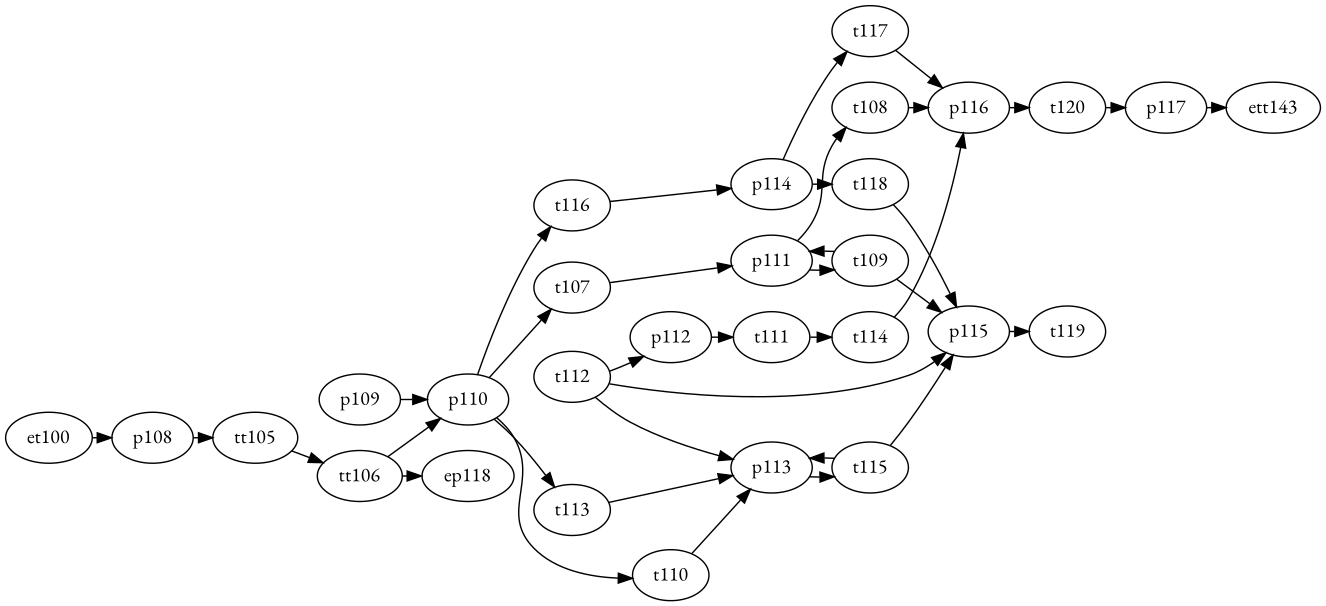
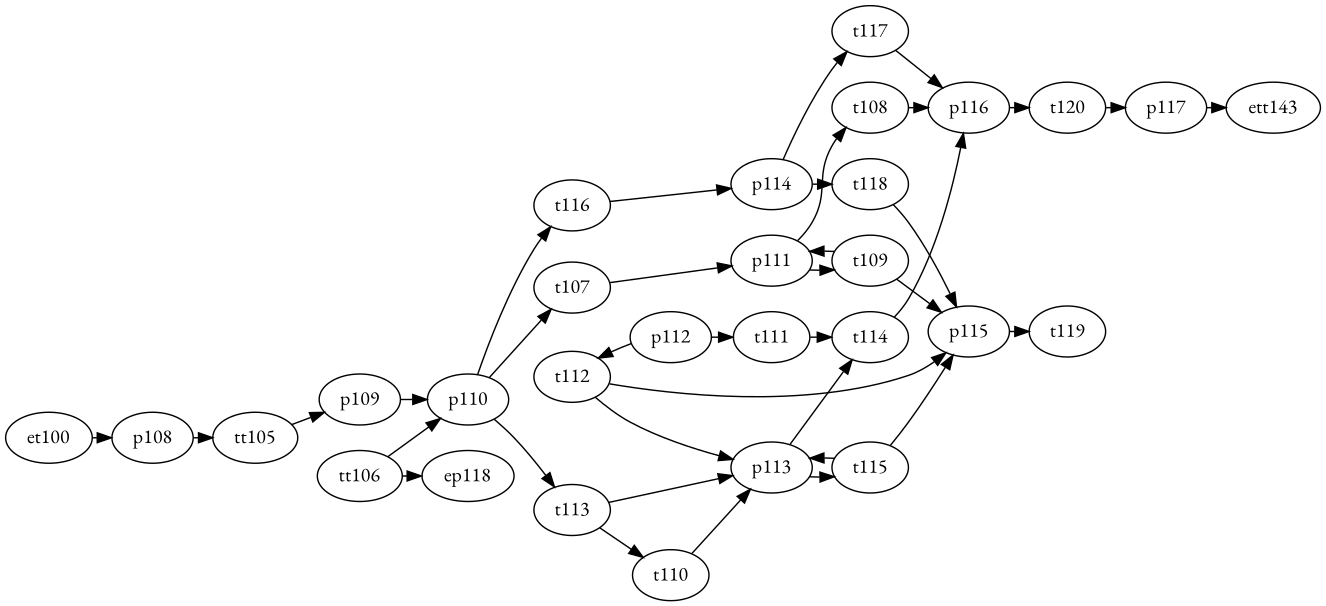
  digraph {
    fontname="EB Garamond"
    nodesep=0.25
    rankdir=LR
    ranksep=0.2
    node [fontname="EB Garamond"]
    edge [fontname="EB Garamond"]
    p108
    tt105
    p109
    p110
    tt106
    ep118
    t107
    t110
    t113
    t116
    p111
    p113
    p114
    t108
    t109
    p116
    p115
    p112
    t111
    t112
    t114
    t115
    t117
    t118
    t119
    t120
    p117
    ett143
    et100
    p108 -> tt105
-   tt105 -> tt106
+   tt105 -> p109
    p109 -> p110
    p110 -> t107
-   p110 -> t110
+   t113 -> t110
    p110 -> t113
    p110 -> t116
    tt106 -> p110
    tt106 -> ep118
    t107 -> p111
    t110 -> p113
    t113 -> p113
    t116 -> p114
    p111 -> t108
    p111 -> t109
+   p113 -> t114
    p113 -> t115
    p114 -> t117
    p114 -> t118
    t108 -> p116
    t109 -> p111
    t109 -> p115
    p116 -> t120
    p115 -> t119
    p112 -> t111
-   t112 -> p112
+   p112 -> t112
    t111 -> t114
    t112 -> p113
    t112 -> p115
    t114 -> p116
    t115 -> p113
    t115 -> p115
    t117 -> p116
    t118 -> p115
    t120 -> p117
    p117 -> ett143
    et100 -> p108
  }
